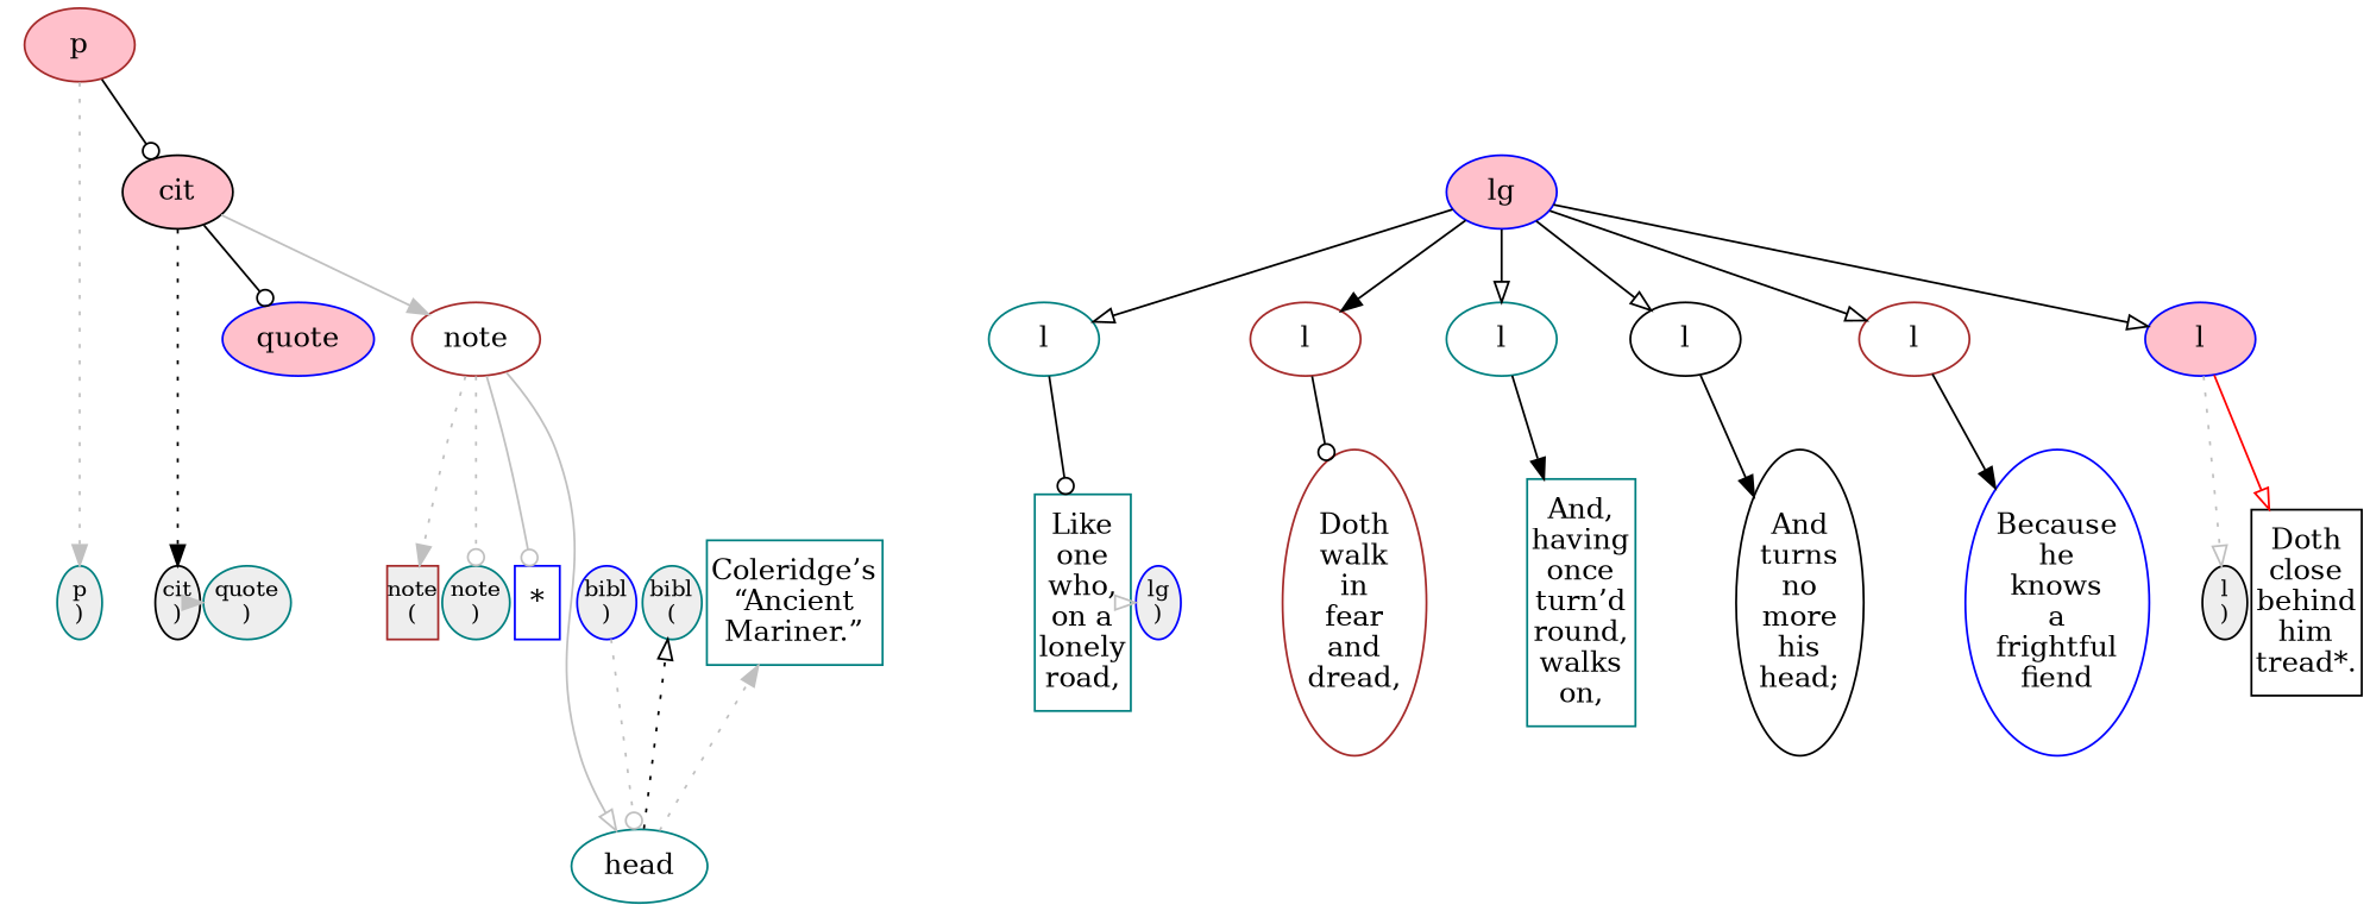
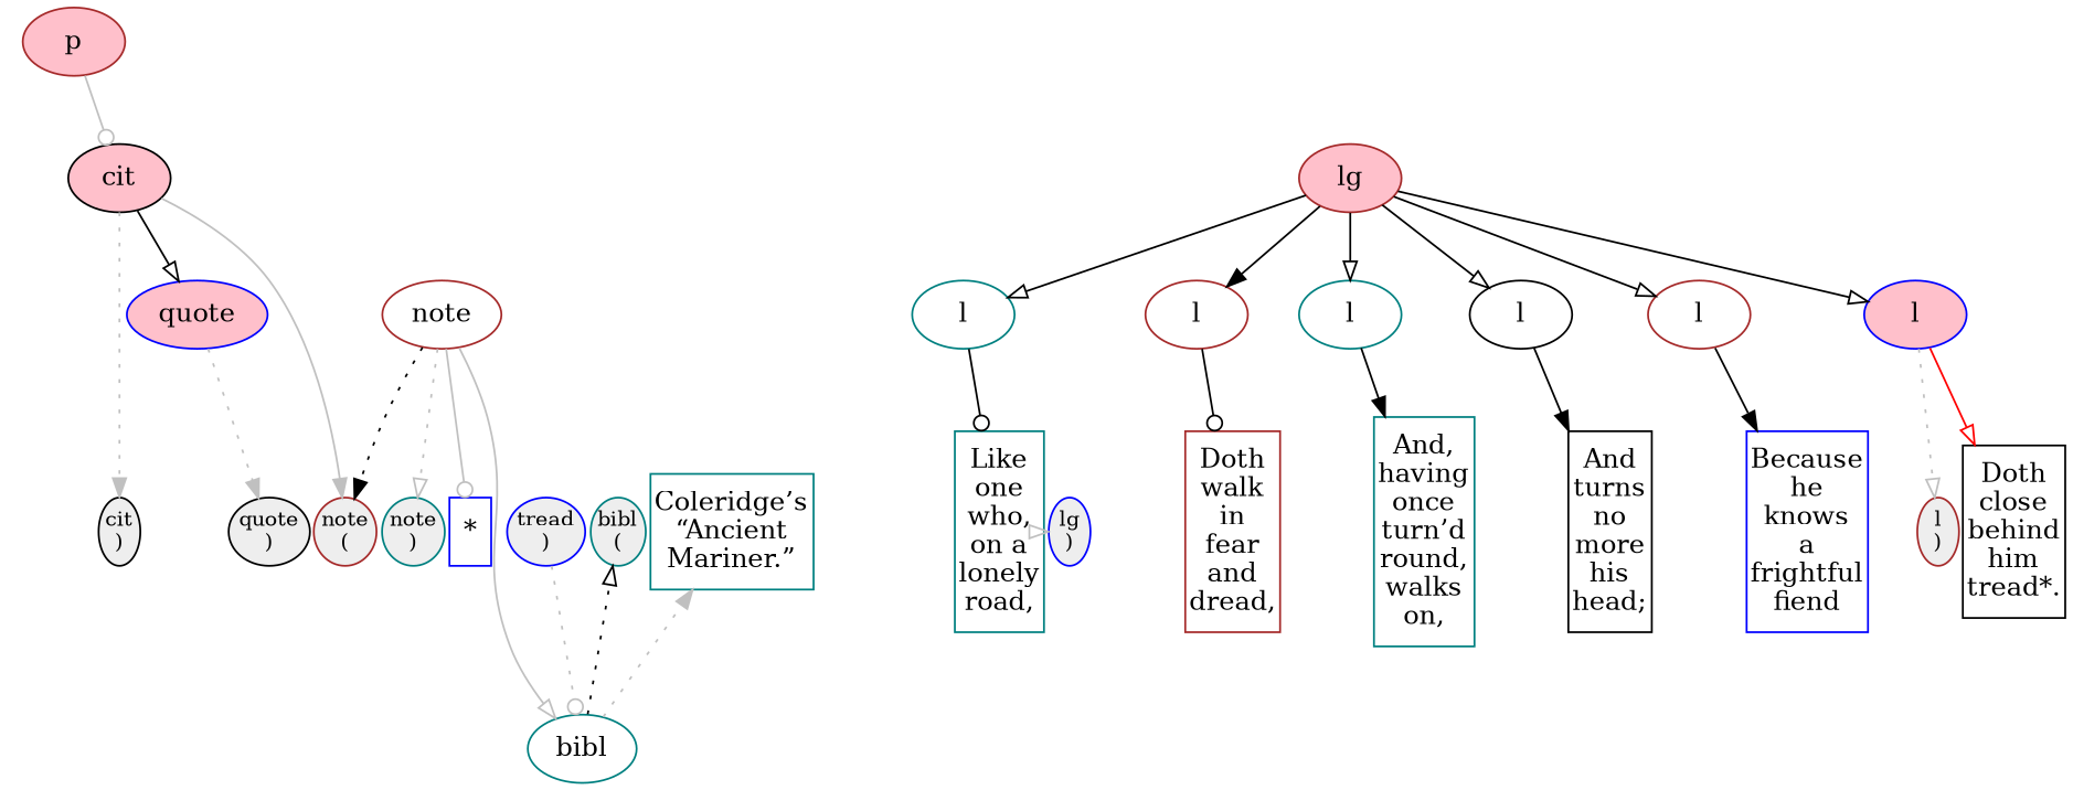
  digraph {
    nodesep=0.03
    node [color=transparent fillcolor="#EEEEEE" fontsize=11 margin=0 ordering=out shape=ellipse]
    edge [arrowhead=none color=black style=solid]
    n1 [label="p\n(" style=invis width=0.3]
-   n2 [color=teal label="p\n)" style=filled width=0.3]
    n3 [label="cit\n(" style=invis width=0.3]
    n4 [color=black label="cit\n)" style=filled width=0.3]
    n5 [label="quote\n(" style=invis width=0.3]
-   n6 [color=teal label="quote\n)" style=filled width=0.3]
+   n6 [color=black label="quote\n)" style=filled width=0.3]
    n7 [label="lg\n(" style=invis width=0.3]
    n8 [color=blue label="lg\n)" style=filled width=0.3]
    n9 [label="l\n(" style=invis width=0.3]
    n10 [label="l\n)" style=invis width=0.3]
    n11 [color=teal label="Like\none\nwho,\non a\nlonely\nroad," margin="0.03, 0.11" shape=box width=0.3 fillcolor="" fontsize=""]
    n12 [label="l\n(" style=invis width=0.3]
    n13 [label="l\n)" style=invis width=0.3]
-   n14 [color=brown label="Doth\nwalk\nin\nfear\nand\ndread," margin="0.03, 0.11" width=0.3 fillcolor="" fontsize=""]
+   n14 [color=brown label="Doth\nwalk\nin\nfear\nand\ndread," margin="0.03, 0.11" shape=box width=0.3 fillcolor="" fontsize=""]
    n15 [label="l\n(" style=invis width=0.3]
    n16 [label="l\n)" style=invis width=0.3]
    n17 [color=teal label="And,\nhaving\nonce\nturn’d\nround,\nwalks\non," margin="0.03, 0.11" shape=box width=0.3 fillcolor="" fontsize=""]
    n18 [label="l\n(" style=invis width=0.3]
    n19 [label="l\n)" style=invis width=0.3]
-   n20 [color=black label="And\nturns\nno\nmore\nhis\nhead;" margin="0.03, 0.11" width=0.3 fillcolor="" fontsize=""]
+   n20 [color=black label="And\nturns\nno\nmore\nhis\nhead;" margin="0.03, 0.11" shape=box width=0.3 fillcolor="" fontsize=""]
    n21 [label="l\n(" style=invis width=0.3]
    n22 [label="l\n)" style=invis width=0.3]
-   n23 [color=blue label="Because\nhe\nknows\na\nfrightful\nfiend" margin="0.03, 0.11" width=0.3 fillcolor="" fontsize=""]
+   n23 [color=blue label="Because\nhe\nknows\na\nfrightful\nfiend" margin="0.03, 0.11" shape=box width=0.3 fillcolor="" fontsize=""]
    n24 [label="l\n(" style=invis width=0.3]
-   n25 [color=black label="l\n)" style=filled width=0.3]
+   n25 [color=brown label="l\n)" style=filled width=0.3]
    n26 [color=black label="Doth\nclose\nbehind\nhim\ntread*." margin="0.03, 0.11" shape=box width=0.3 fillcolor="" fontsize=""]
-   n27 [color=brown label="note\n(" shape=box style=filled width=0.3]
+   n27 [color=brown label="note\n(" style=filled width=0.3]
    n28 [color=teal label="note\n)" style=filled width=0.3]
    n29 [color=blue label="*" margin="0.03, 0.11" shape=box width=0.3 fillcolor="" fontsize=""]
    n30 [color=teal label="bibl\n(" style=filled width=0.3]
-   n31 [color=blue label="bibl\n)" style=filled width=0.3]
+   n31 [color=blue label="tread\n)" style=filled width=0.3]
    n32 [color=teal label="Coleridge’s\n“Ancient\nMariner.”" margin="0.03, 0.11" shape=box width=0.3 fillcolor="" fontsize=""]
-   n33 [color=teal label=head shape=oval fillcolor="" fontsize="" margin=""]
+   n33 [color=teal label=bibl shape=oval fillcolor="" fontsize="" margin=""]
    n34 [color=brown fillcolor=pink label=p shape=oval style=filled fontsize="" margin=""]
    n35 [color=black fillcolor=pink label=cit shape=oval style=filled fontsize="" margin=""]
    n36 [color=blue fillcolor=pink label=quote shape=oval style=filled fontsize="" margin=""]
    n37 [color=brown label=note shape=oval fillcolor="" fontsize="" margin=""]
-   n38 [color=blue fillcolor=pink label=lg shape=oval style=filled fontsize="" margin=""]
+   n38 [color=brown fillcolor=pink label=lg shape=oval style=filled fontsize="" margin=""]
    n39 [color=teal label=l shape=oval fillcolor="" fontsize="" margin=""]
    n40 [color=brown label=l shape=oval fillcolor="" fontsize="" margin=""]
    n41 [color=teal label=l shape=oval fillcolor="" fontsize="" margin=""]
    n42 [color=black label=l shape=oval fillcolor="" fontsize="" margin=""]
    n43 [color=brown label=l shape=oval fillcolor="" fontsize="" margin=""]
    n44 [color=blue fillcolor=pink label=l shape=oval style=filled fontsize="" margin=""]
    subgraph sub_1 {
      rank=same
      n1
-     n2
      n3
      n4
      n5
      n6
      n7
      n8
      n9
      n10
      n11
      n12
      n13
      n14
      n15
      n16
      n17
      n18
      n19
      n20
      n21
      n22
      n23
      n24
      n25
      n26
      n27
      n28
      n29
      n30
      n31
      n32
    }
    n11 -> n8 [arrowhead=onormal color=gray style=dotted]
    n31 -> n33 [arrowhead=odot color=gray style=dotted]
    n33 -> n30 [arrowhead=onormal style=dotted]
    n33 -> n32 [arrowhead=normal color=gray style=dotted]
    n34 -> n1 [color=red style=invis]
-   n34 -> n2 [arrowhead=normal color=gray style=dotted]
-   n34 -> n35 [arrowhead=odot]
+   n34 -> n35 [arrowhead=odot color=gray]
    n35 -> n3 [color=red style=invis]
-   n35 -> n4 [arrowhead=normal style=dotted]
-   n35 -> n36 [arrowhead=odot]
-   n35 -> n37 [arrowhead=normal color=gray]
+   n35 -> n4 [arrowhead=normal color=gray style=dotted]
+   n35 -> n36 [arrowhead=onormal]
+   n35 -> n27 [arrowhead=normal color=gray]
    n36 -> n5 [color=red style=invis]
-   n4 -> n6 [arrowhead=normal color=gray style=dotted]
-   n37 -> n27 [arrowhead=normal color=gray style=dotted]
-   n37 -> n28 [arrowhead=odot color=gray style=dotted]
+   n36 -> n6 [arrowhead=normal color=gray style=dotted]
+   n37 -> n27 [arrowhead=normal style=dotted]
+   n37 -> n28 [arrowhead=onormal color=gray style=dotted]
    n37 -> n29 [arrowhead=odot color=gray]
    n37 -> n33 [arrowhead=onormal color=gray]
    n38 -> n7 [color=red style=invis]
    n38 -> n39 [arrowhead=onormal]
    n38 -> n40 [arrowhead=normal]
    n38 -> n41 [arrowhead=onormal]
    n38 -> n42 [arrowhead=onormal]
    n38 -> n43 [arrowhead=onormal]
    n38 -> n44 [arrowhead=onormal]
    n39 -> n9 [style=invis]
    n39 -> n10 [style=invis]
    n39 -> n11 [arrowhead=odot]
    n40 -> n12 [style=invis]
    n40 -> n13 [style=invis]
    n40 -> n14 [arrowhead=odot]
    n41 -> n15 [style=invis]
    n41 -> n16 [style=invis]
    n41 -> n17 [arrowhead=normal]
    n42 -> n18 [style=invis]
    n42 -> n19 [style=invis]
    n42 -> n20 [arrowhead=normal]
    n43 -> n21 [style=invis]
    n43 -> n22 [style=invis]
    n43 -> n23 [arrowhead=normal]
    n44 -> n24 [color=red style=invis]
    n44 -> n25 [arrowhead=onormal color=gray style=dotted]
    n44 -> n26 [arrowhead=onormal color=red]
  }
